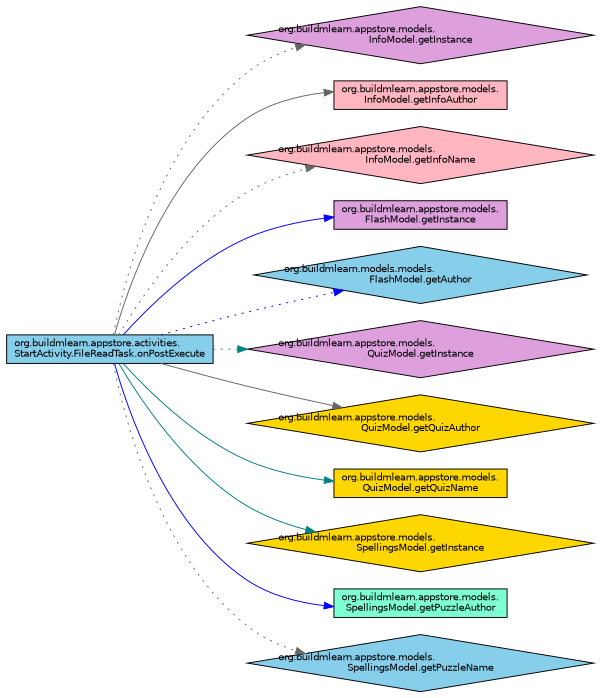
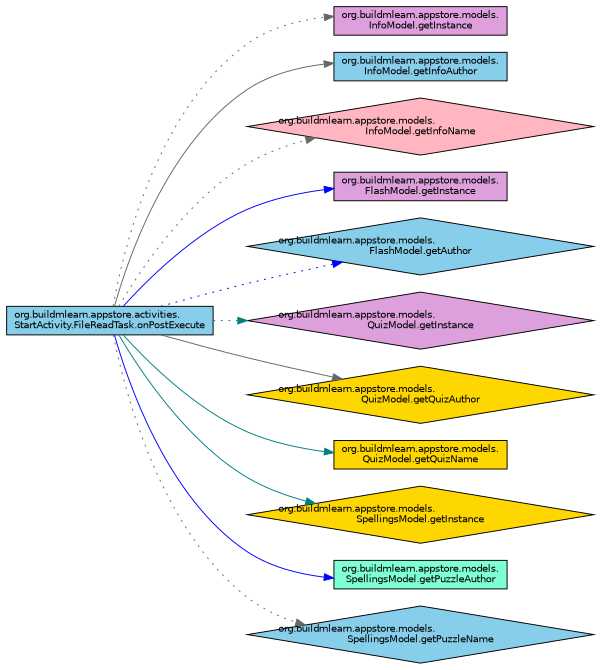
  digraph {
    rankdir=LR
    node [color=black fillcolor=skyblue fontname=Helvetica fontsize=10 shape=box style=filled]
    edge [color=gray40 fontname=Helvetica fontsize=10 labelfontname=Helvetica labelfontsize=10 style=solid]
    n1 [fontcolor=black height=0.2 label="org.buildmlearn.appstore.activities.\lStartActivity.FileReadTask.onPostExecute" width=0.4]
-   n2 [fillcolor=plum height=0.2 label="org.buildmlearn.appstore.models.\lInfoModel.getInstance" shape=diamond width=0.4]
-   n3 [fillcolor=lightpink height=0.2 label="org.buildmlearn.appstore.models.\lInfoModel.getInfoAuthor" width=0.4]
+   n2 [fillcolor=plum height=0.2 label="org.buildmlearn.appstore.models.\lInfoModel.getInstance" width=0.4]
+   n3 [height=0.2 label="org.buildmlearn.appstore.models.\lInfoModel.getInfoAuthor" width=0.4]
    n4 [fillcolor=lightpink height=0.2 label="org.buildmlearn.appstore.models.\lInfoModel.getInfoName" shape=diamond width=0.4]
    n5 [fillcolor=plum height=0.2 label="org.buildmlearn.appstore.models.\lFlashModel.getInstance" width=0.4]
-   n6 [height=0.2 label="org.buildmlearn.models.models.\lFlashModel.getAuthor" shape=diamond width=0.4]
+   n6 [height=0.2 label="org.buildmlearn.appstore.models.\lFlashModel.getAuthor" shape=diamond width=0.4]
    n7 [fillcolor=plum height=0.2 label="org.buildmlearn.appstore.models.\lQuizModel.getInstance" shape=diamond width=0.4]
    n8 [fillcolor=gold height=0.2 label="org.buildmlearn.appstore.models.\lQuizModel.getQuizAuthor" shape=diamond width=0.4]
    n9 [fillcolor=gold height=0.2 label="org.buildmlearn.appstore.models.\lQuizModel.getQuizName" width=0.4]
    n10 [fillcolor=gold height=0.2 label="org.buildmlearn.appstore.models.\lSpellingsModel.getInstance" shape=diamond width=0.4]
    n11 [fillcolor=aquamarine height=0.2 label="org.buildmlearn.appstore.models.\lSpellingsModel.getPuzzleAuthor" width=0.4]
    n12 [height=0.2 label="org.buildmlearn.appstore.models.\lSpellingsModel.getPuzzleName" shape=diamond width=0.4]
    n1 -> n2 [style=dotted]
    n1 -> n3
    n1 -> n4 [style=dotted]
    n1 -> n5 [color=blue]
    n1 -> n6 [color=blue style=dotted]
    n1 -> n7 [color=teal style=dotted]
    n1 -> n8
    n1 -> n9 [color=teal]
    n1 -> n10 [color=teal]
    n1 -> n11 [color=blue]
    n1 -> n12 [style=dotted]
  }
